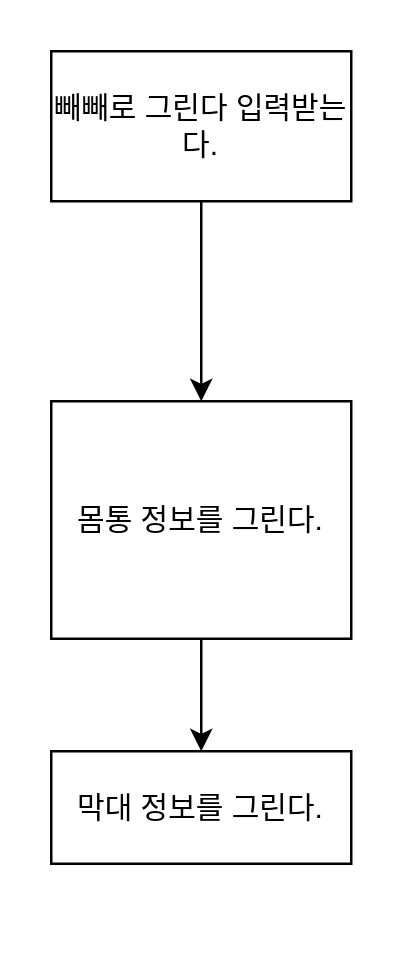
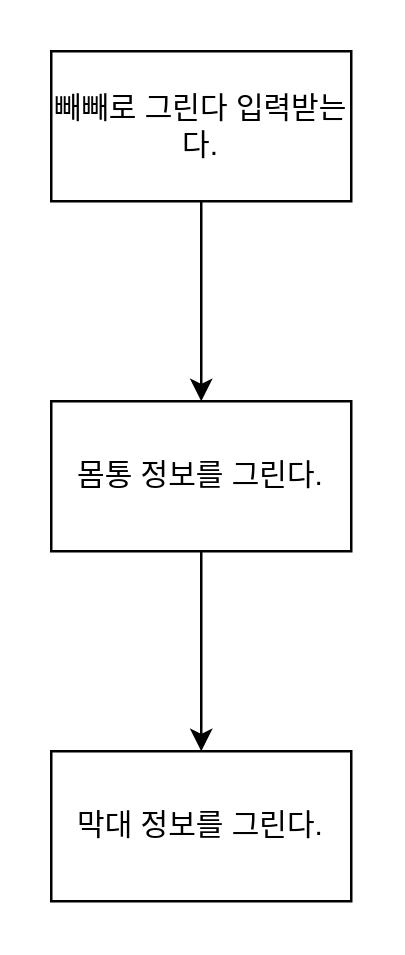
  <mxCell id="0" />
  <mxCell id="1" parent="0" />
  <mxCell id="2" value="" style="edgeStyle=orthogonalEdgeStyle;rounded=0;orthogonalLoop=1;jettySize=auto;html=1;" edge="1" parent="1" source="3" target="5"><mxGeometry relative="1" as="geometry" /></mxCell>
  <mxCell id="3" value="빼빼로 그린다 입력받는다." style="rounded=0;whiteSpace=wrap;html=1;" vertex="1" parent="1"><mxGeometry x="20" y="20" width="120" height="60" as="geometry" /></mxCell>
  <mxCell id="4" value="" style="edgeStyle=orthogonalEdgeStyle;rounded=0;orthogonalLoop=1;jettySize=auto;html=1;" edge="1" parent="1" source="5" target="6"><mxGeometry relative="1" as="geometry" /></mxCell>
- <mxCell id="5" value="몸통 정보를 그린다." style="rounded=0;whiteSpace=wrap;html=1;" vertex="1" parent="1"><mxGeometry x="20" y="160" width="120" height="95" as="geometry" /></mxCell>
- <mxCell id="6" value="막대 정보를 그린다." style="rounded=0;whiteSpace=wrap;html=1;" vertex="1" parent="1"><mxGeometry x="20" y="300" width="120" height="45" as="geometry" /></mxCell>
+ <mxCell id="5" value="몸통 정보를 그린다." style="rounded=0;whiteSpace=wrap;html=1;" vertex="1" parent="1"><mxGeometry x="20" y="160" width="120" height="60" as="geometry" /></mxCell>
+ <mxCell id="6" value="막대 정보를 그린다." style="rounded=0;whiteSpace=wrap;html=1;" vertex="1" parent="1"><mxGeometry x="20" y="300" width="120" height="60" as="geometry" /></mxCell>
